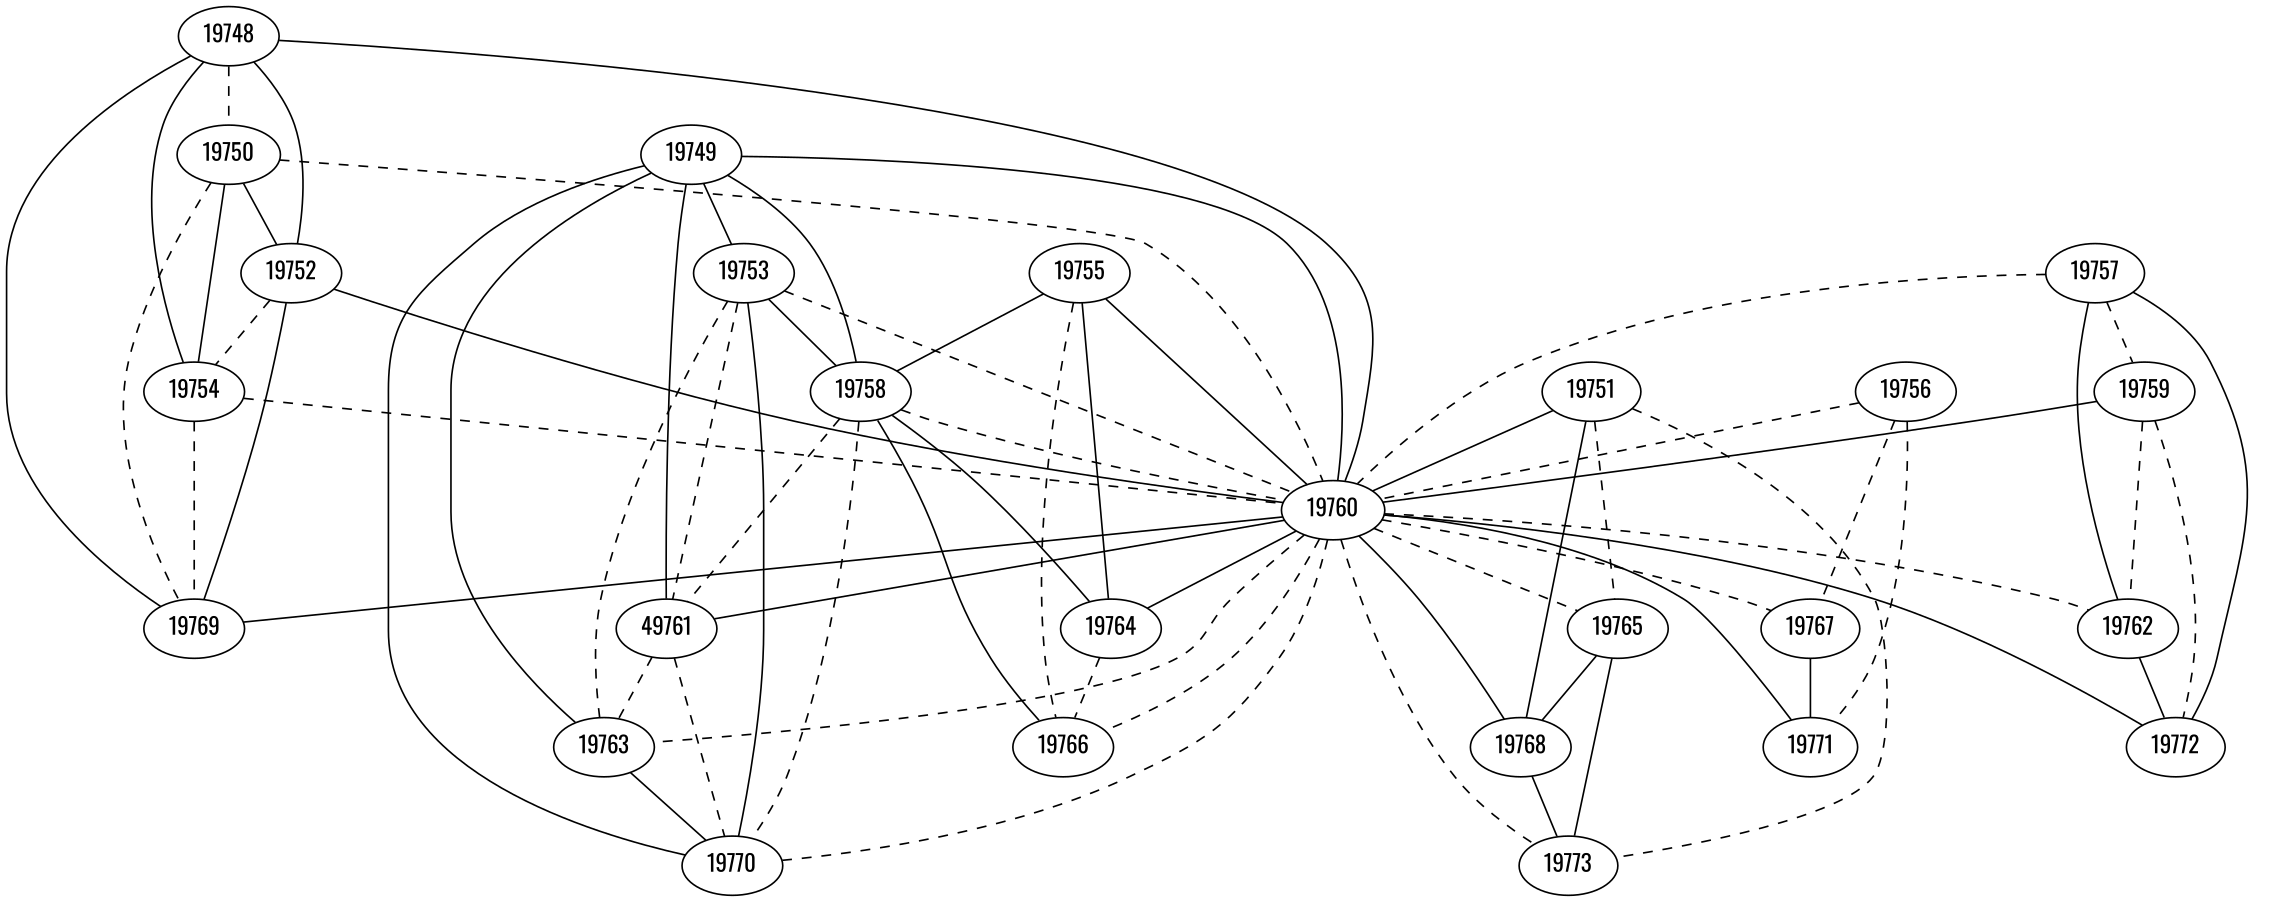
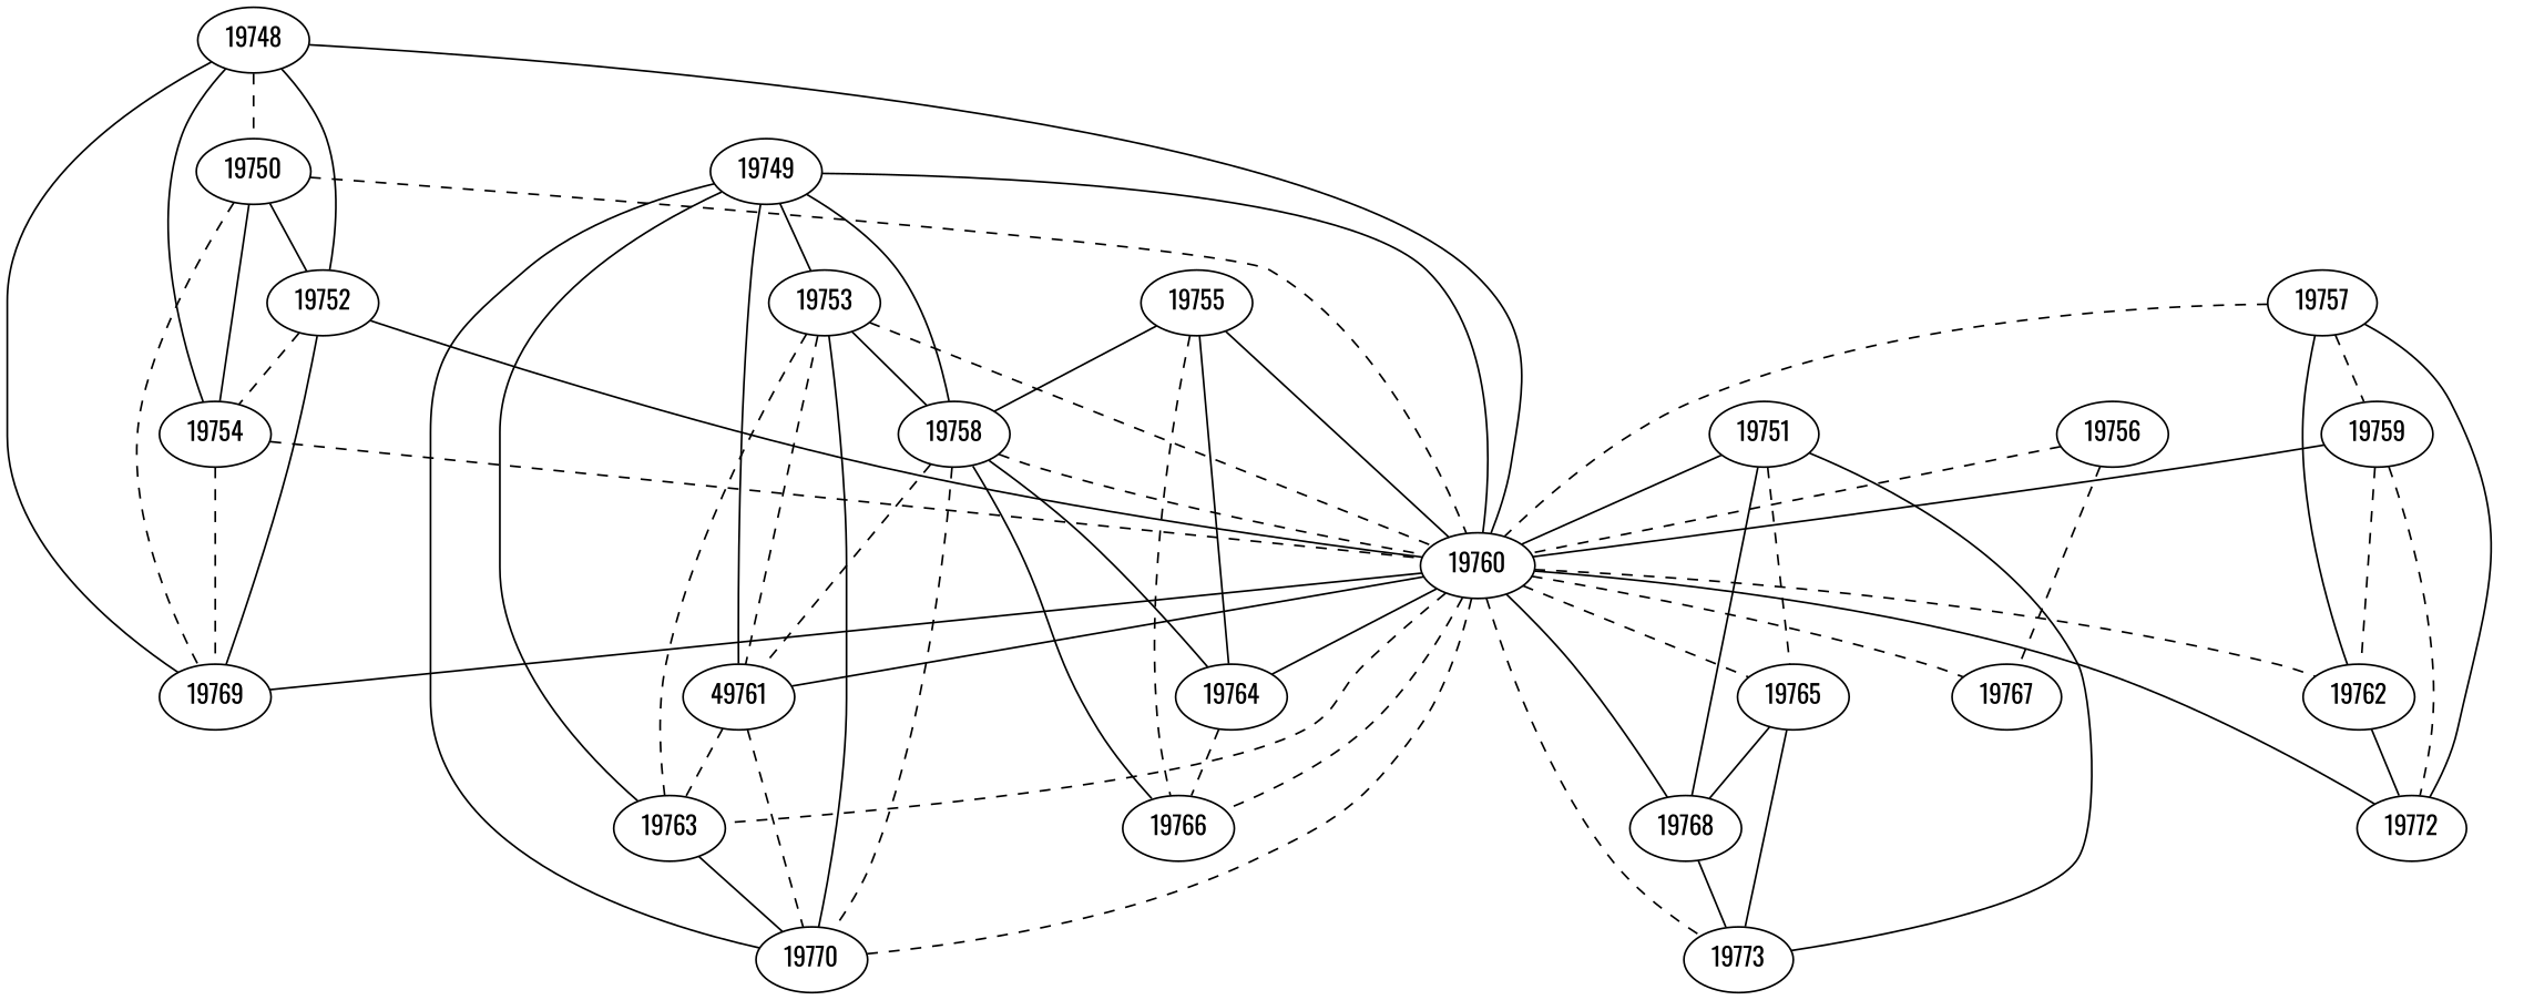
  strict graph {
    fontname=Oswald
    node [features="[]" fontname=Oswald label_one=1]
    edge [features="[]" fontname=Oswald style=solid]
    19748
    19750
    19752
    19754
    19760
    19769
    n7 [label=49761]
    19763
    19770
    19765
    19768
    19773
    19764
    19766
    19767
-   19771
    19762
    19772
    19749
    19753
    19758
    19751
    19755
    19756
    19757
    19759
    19748 -- 19750 [style=dashed]
    19748 -- 19752
    19748 -- 19754
    19748 -- 19760
    19748 -- 19769
    19750 -- 19752
    19750 -- 19754
    19750 -- 19760 [style=dashed]
    19750 -- 19769 [style=dashed]
    19752 -- 19754 [style=dashed]
    19752 -- 19760
    19752 -- 19769
    19754 -- 19760 [style=dashed]
    19754 -- 19769 [style=dashed]
    19760 -- 19769
    19760 -- n7
    19760 -- 19763 [style=dashed]
    19760 -- 19770 [style=dashed]
    19760 -- 19765 [style=dashed]
    19760 -- 19768
    19760 -- 19773 [style=dashed]
    19760 -- 19764
    19760 -- 19766 [style=dashed]
    19760 -- 19767 [style=dashed]
-   19760 -- 19771
    19760 -- 19762 [style=dashed]
    19760 -- 19772
    n7 -- 19763 [style=dashed]
    n7 -- 19770 [style=dashed]
    19763 -- 19770
    19765 -- 19768
    19765 -- 19773
    19768 -- 19773
    19764 -- 19766 [style=dashed]
-   19767 -- 19771
    19762 -- 19772
    19749 -- 19760
    19749 -- n7
    19749 -- 19763
    19749 -- 19770
    19749 -- 19753
    19749 -- 19758
    19753 -- 19760 [style=dashed]
    19753 -- n7 [style=dashed]
    19753 -- 19763 [style=dashed]
    19753 -- 19770
    19753 -- 19758
    19758 -- 19760 [style=dashed]
    19758 -- n7 [style=dashed]
    19758 -- 19770 [style=dashed]
    19758 -- 19764
    19758 -- 19766
    19751 -- 19760
    19751 -- 19765 [style=dashed]
    19751 -- 19768
-   19751 -- 19773 [style=dashed]
+   19751 -- 19773
    19755 -- 19760
    19755 -- 19764
    19755 -- 19766 [style=dashed]
    19755 -- 19758
    19756 -- 19760 [style=dashed]
    19756 -- 19767 [style=dashed]
-   19756 -- 19771 [style=dashed]
    19757 -- 19760 [style=dashed]
    19757 -- 19762
    19757 -- 19772
    19757 -- 19759 [style=dashed]
    19759 -- 19760
    19759 -- 19762 [style=dashed]
    19759 -- 19772 [style=dashed]
  }
